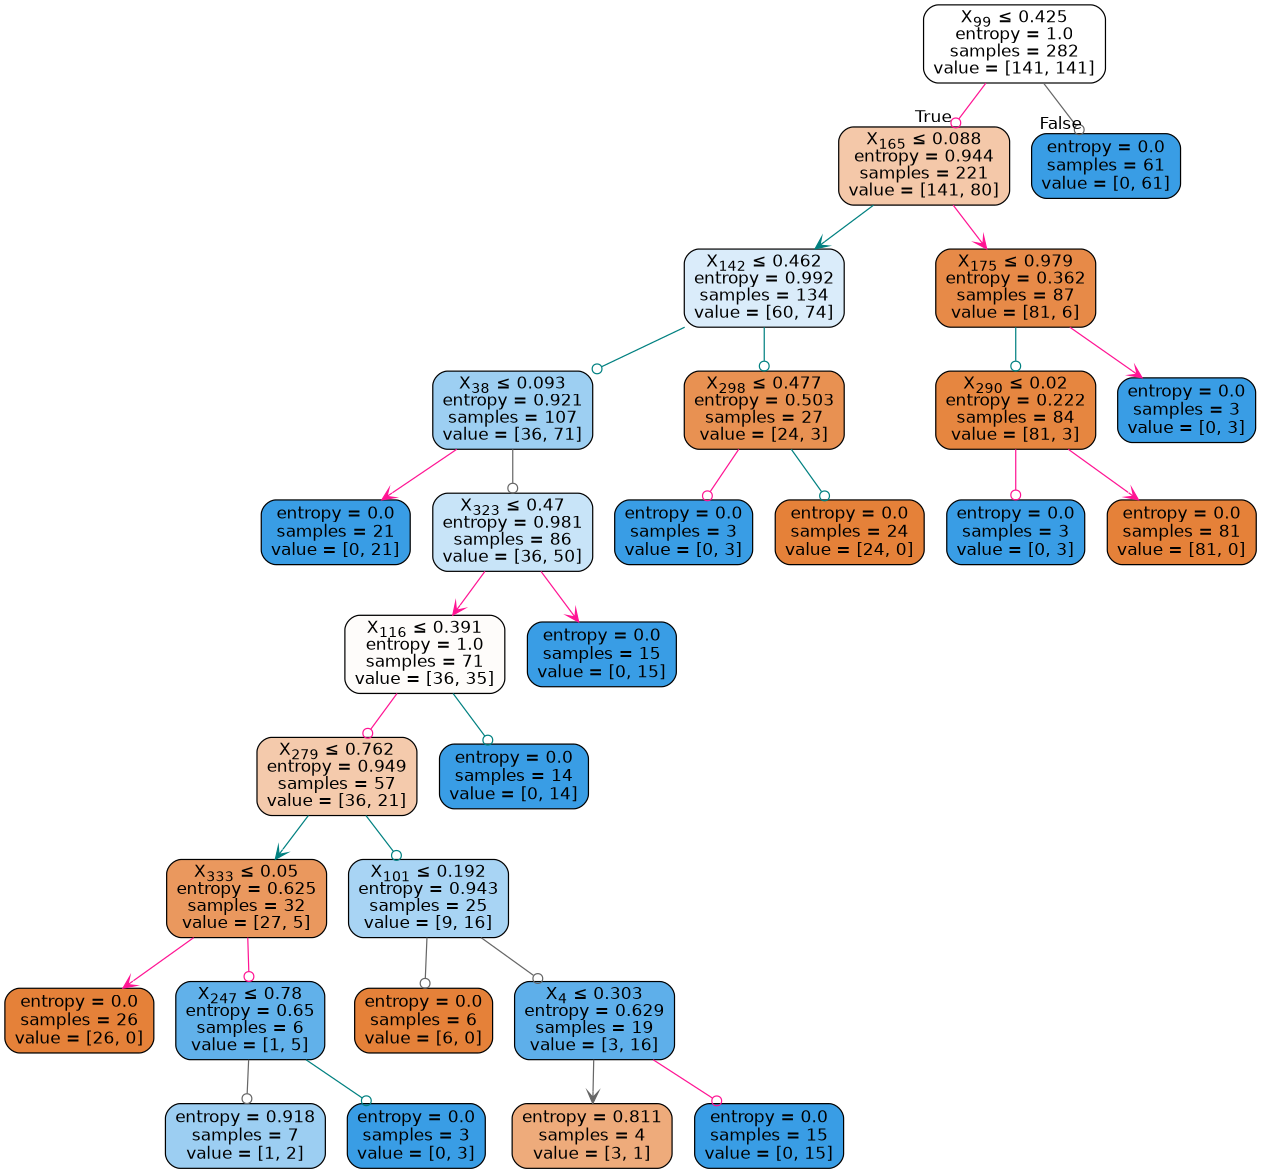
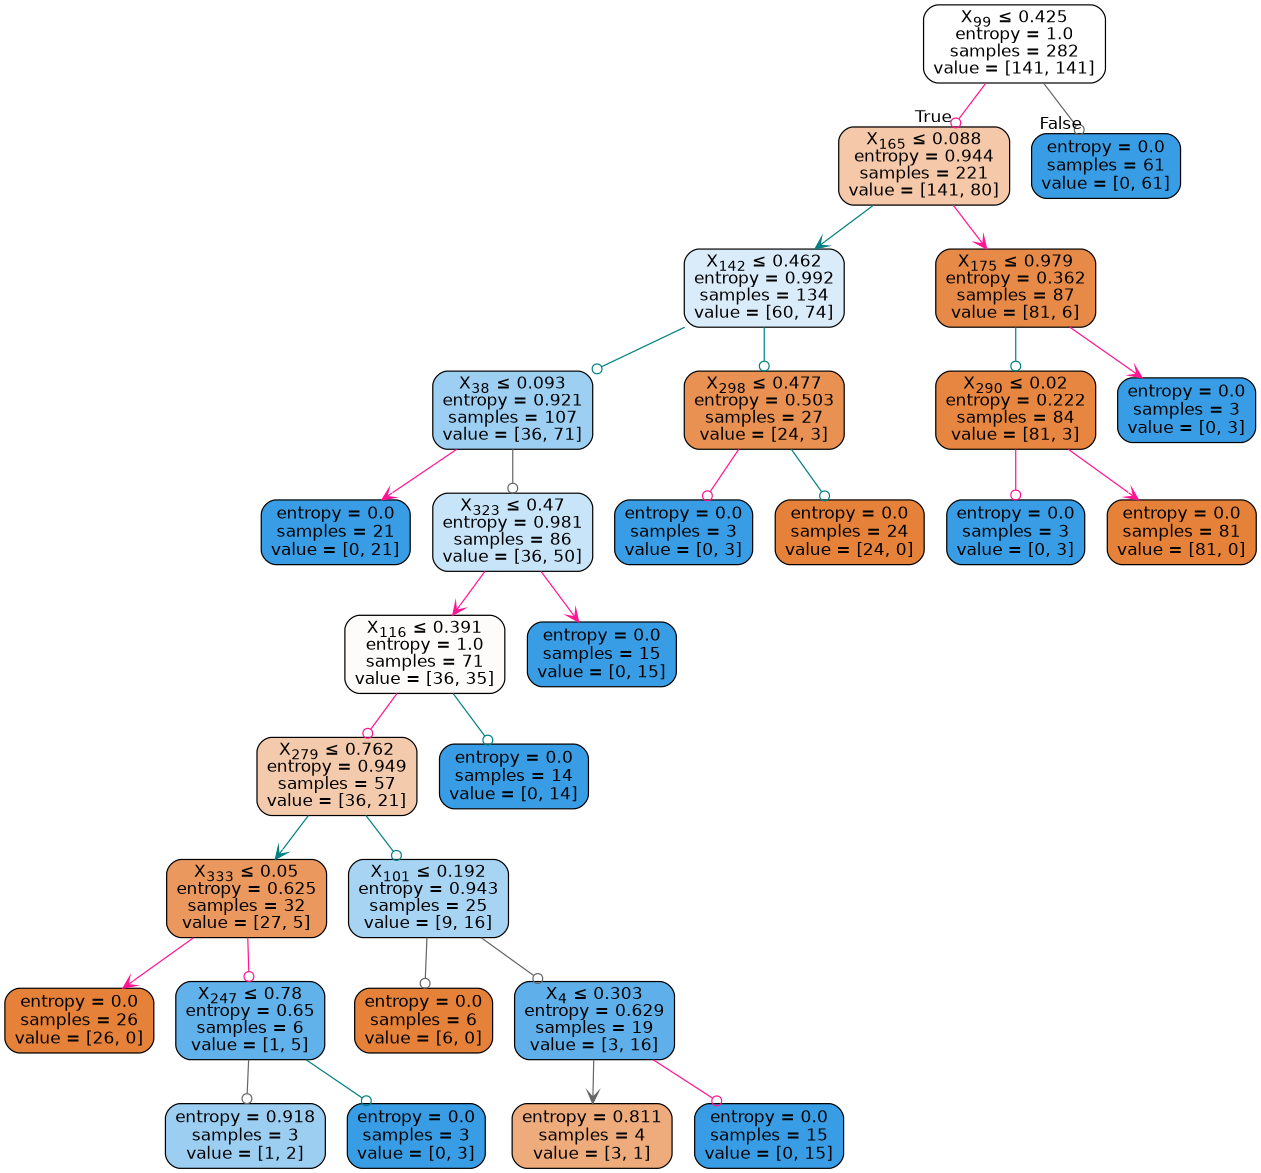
  digraph {
    node [color=black fillcolor="#399de5" fontname=helvetica shape=box style="filled, rounded"]
    edge [fontname=helvetica color=deeppink arrowhead=odot]
    n1 [fillcolor="#ffffff" label=<X<SUB>99</SUB> &le; 0.425<br/>entropy = 1.0<br/>samples = 282<br/>value = [141, 141]>]
    n2 [fillcolor="#f4c8a9" label=<X<SUB>165</SUB> &le; 0.088<br/>entropy = 0.944<br/>samples = 221<br/>value = [141, 80]>]
    n3 [label=<entropy = 0.0<br/>samples = 61<br/>value = [0, 61]>]
    n4 [fillcolor="#daecfa" label=<X<SUB>142</SUB> &le; 0.462<br/>entropy = 0.992<br/>samples = 134<br/>value = [60, 74]>]
    n5 [fillcolor="#e78a48" label=<X<SUB>175</SUB> &le; 0.979<br/>entropy = 0.362<br/>samples = 87<br/>value = [81, 6]>]
    n6 [fillcolor="#9dcff2" label=<X<SUB>38</SUB> &le; 0.093<br/>entropy = 0.921<br/>samples = 107<br/>value = [36, 71]>]
    n7 [fillcolor="#e89152" label=<X<SUB>298</SUB> &le; 0.477<br/>entropy = 0.503<br/>samples = 27<br/>value = [24, 3]>]
    n8 [label=<entropy = 0.0<br/>samples = 21<br/>value = [0, 21]>]
    n9 [fillcolor="#c8e4f8" label=<X<SUB>323</SUB> &le; 0.47<br/>entropy = 0.981<br/>samples = 86<br/>value = [36, 50]>]
    n10 [fillcolor="#fefcfa" label=<X<SUB>116</SUB> &le; 0.391<br/>entropy = 1.0<br/>samples = 71<br/>value = [36, 35]>]
    n11 [label=<entropy = 0.0<br/>samples = 15<br/>value = [0, 15]>]
    n12 [fillcolor="#f4caac" label=<X<SUB>279</SUB> &le; 0.762<br/>entropy = 0.949<br/>samples = 57<br/>value = [36, 21]>]
    n13 [label=<entropy = 0.0<br/>samples = 14<br/>value = [0, 14]>]
    n14 [fillcolor="#ea985e" label=<X<SUB>333</SUB> &le; 0.05<br/>entropy = 0.625<br/>samples = 32<br/>value = [27, 5]>]
    n15 [fillcolor="#a8d4f4" label=<X<SUB>101</SUB> &le; 0.192<br/>entropy = 0.943<br/>samples = 25<br/>value = [9, 16]>]
    n16 [fillcolor="#e58139" label=<entropy = 0.0<br/>samples = 26<br/>value = [26, 0]>]
    n17 [fillcolor="#61b1ea" label=<X<SUB>247</SUB> &le; 0.78<br/>entropy = 0.65<br/>samples = 6<br/>value = [1, 5]>]
-   n18 [fillcolor="#9ccef2" label=<entropy = 0.918<br/>samples = 7<br/>value = [1, 2]>]
+   n18 [fillcolor="#9ccef2" label=<entropy = 0.918<br/>samples = 3<br/>value = [1, 2]>]
    n19 [label=<entropy = 0.0<br/>samples = 3<br/>value = [0, 3]>]
    n20 [fillcolor="#e58139" label=<entropy = 0.0<br/>samples = 6<br/>value = [6, 0]>]
    n21 [fillcolor="#5eafea" label=<X<SUB>4</SUB> &le; 0.303<br/>entropy = 0.629<br/>samples = 19<br/>value = [3, 16]>]
    n22 [fillcolor="#eeab7b" label=<entropy = 0.811<br/>samples = 4<br/>value = [3, 1]>]
    n23 [label=<entropy = 0.0<br/>samples = 15<br/>value = [0, 15]>]
    n24 [label=<entropy = 0.0<br/>samples = 3<br/>value = [0, 3]>]
    n25 [fillcolor="#e58139" label=<entropy = 0.0<br/>samples = 24<br/>value = [24, 0]>]
    n26 [fillcolor="#e68640" label=<X<SUB>290</SUB> &le; 0.02<br/>entropy = 0.222<br/>samples = 84<br/>value = [81, 3]>]
    n27 [label=<entropy = 0.0<br/>samples = 3<br/>value = [0, 3]>]
    n28 [label=<entropy = 0.0<br/>samples = 3<br/>value = [0, 3]>]
    n29 [fillcolor="#e58139" label=<entropy = 0.0<br/>samples = 81<br/>value = [81, 0]>]
    n1 -> n2 [headlabel=True labelangle=45 labeldistance=2.5]
    n1 -> n3 [headlabel=False labelangle=-45 labeldistance=2.5 color=gray40]
    n2 -> n4 [color=teal arrowhead=vee]
    n2 -> n5 [arrowhead=vee]
    n4 -> n6 [color=teal]
    n4 -> n7 [color=teal]
    n5 -> n26 [color=teal]
    n5 -> n27 [arrowhead=vee]
    n6 -> n8 [arrowhead=vee]
    n6 -> n9 [color=gray40]
    n7 -> n24
    n7 -> n25 [color=teal]
    n9 -> n10 [arrowhead=vee]
    n9 -> n11 [arrowhead=vee]
    n10 -> n12
    n10 -> n13 [color=teal]
    n12 -> n14 [color=teal arrowhead=vee]
    n12 -> n15 [color=teal]
    n14 -> n16 [arrowhead=vee]
    n14 -> n17
    n15 -> n20 [color=gray40]
    n15 -> n21 [color=gray40]
    n17 -> n18 [color=gray40]
    n17 -> n19 [color=teal]
    n21 -> n22 [color=gray40 arrowhead=vee]
    n21 -> n23
    n26 -> n28
    n26 -> n29 [arrowhead=vee]
  }
